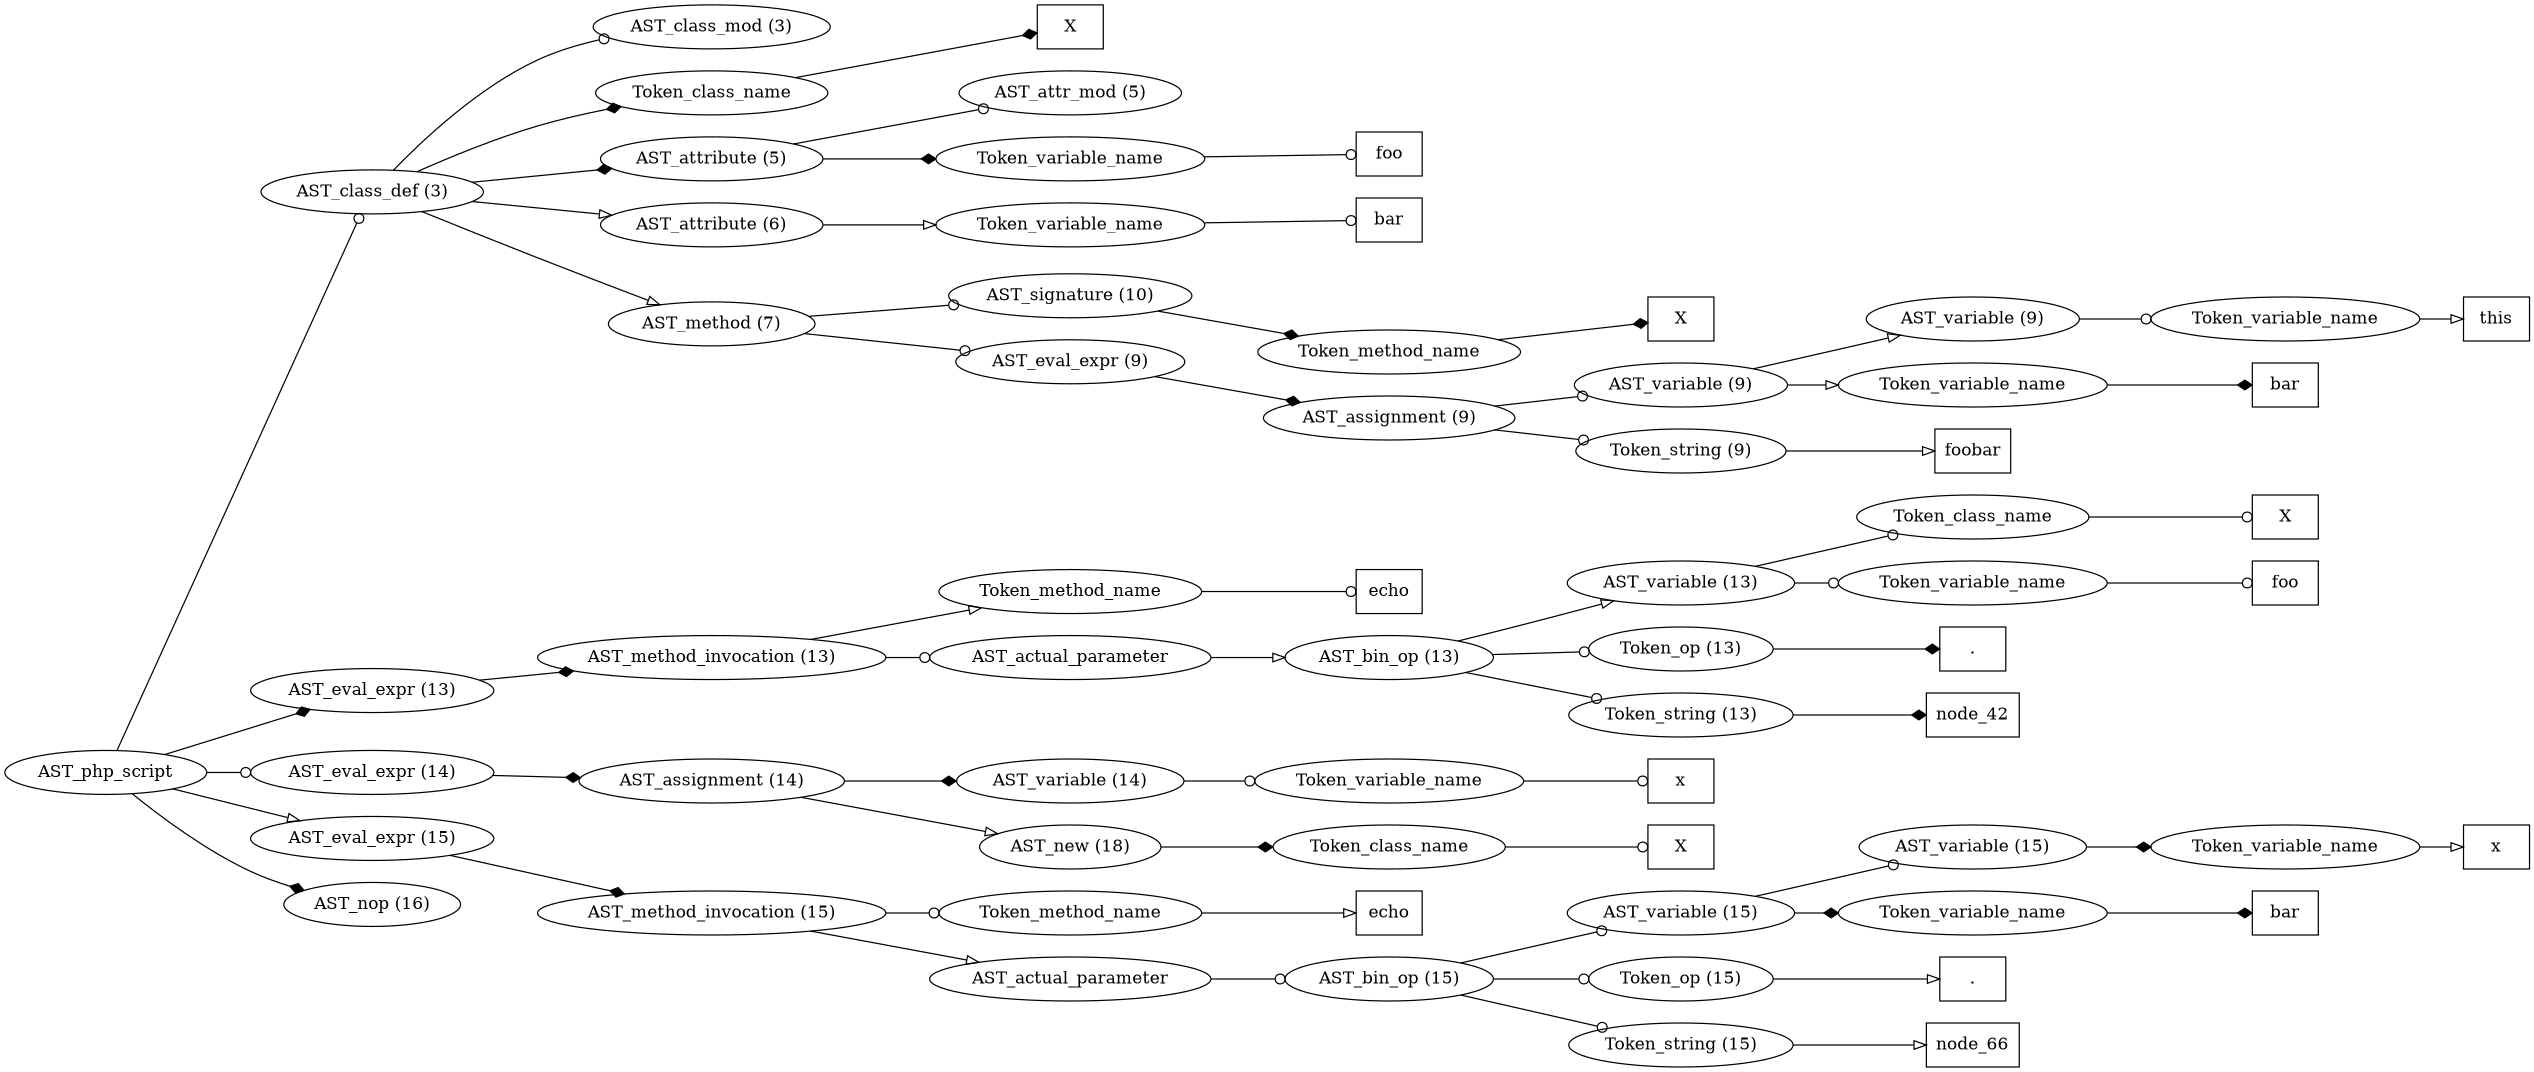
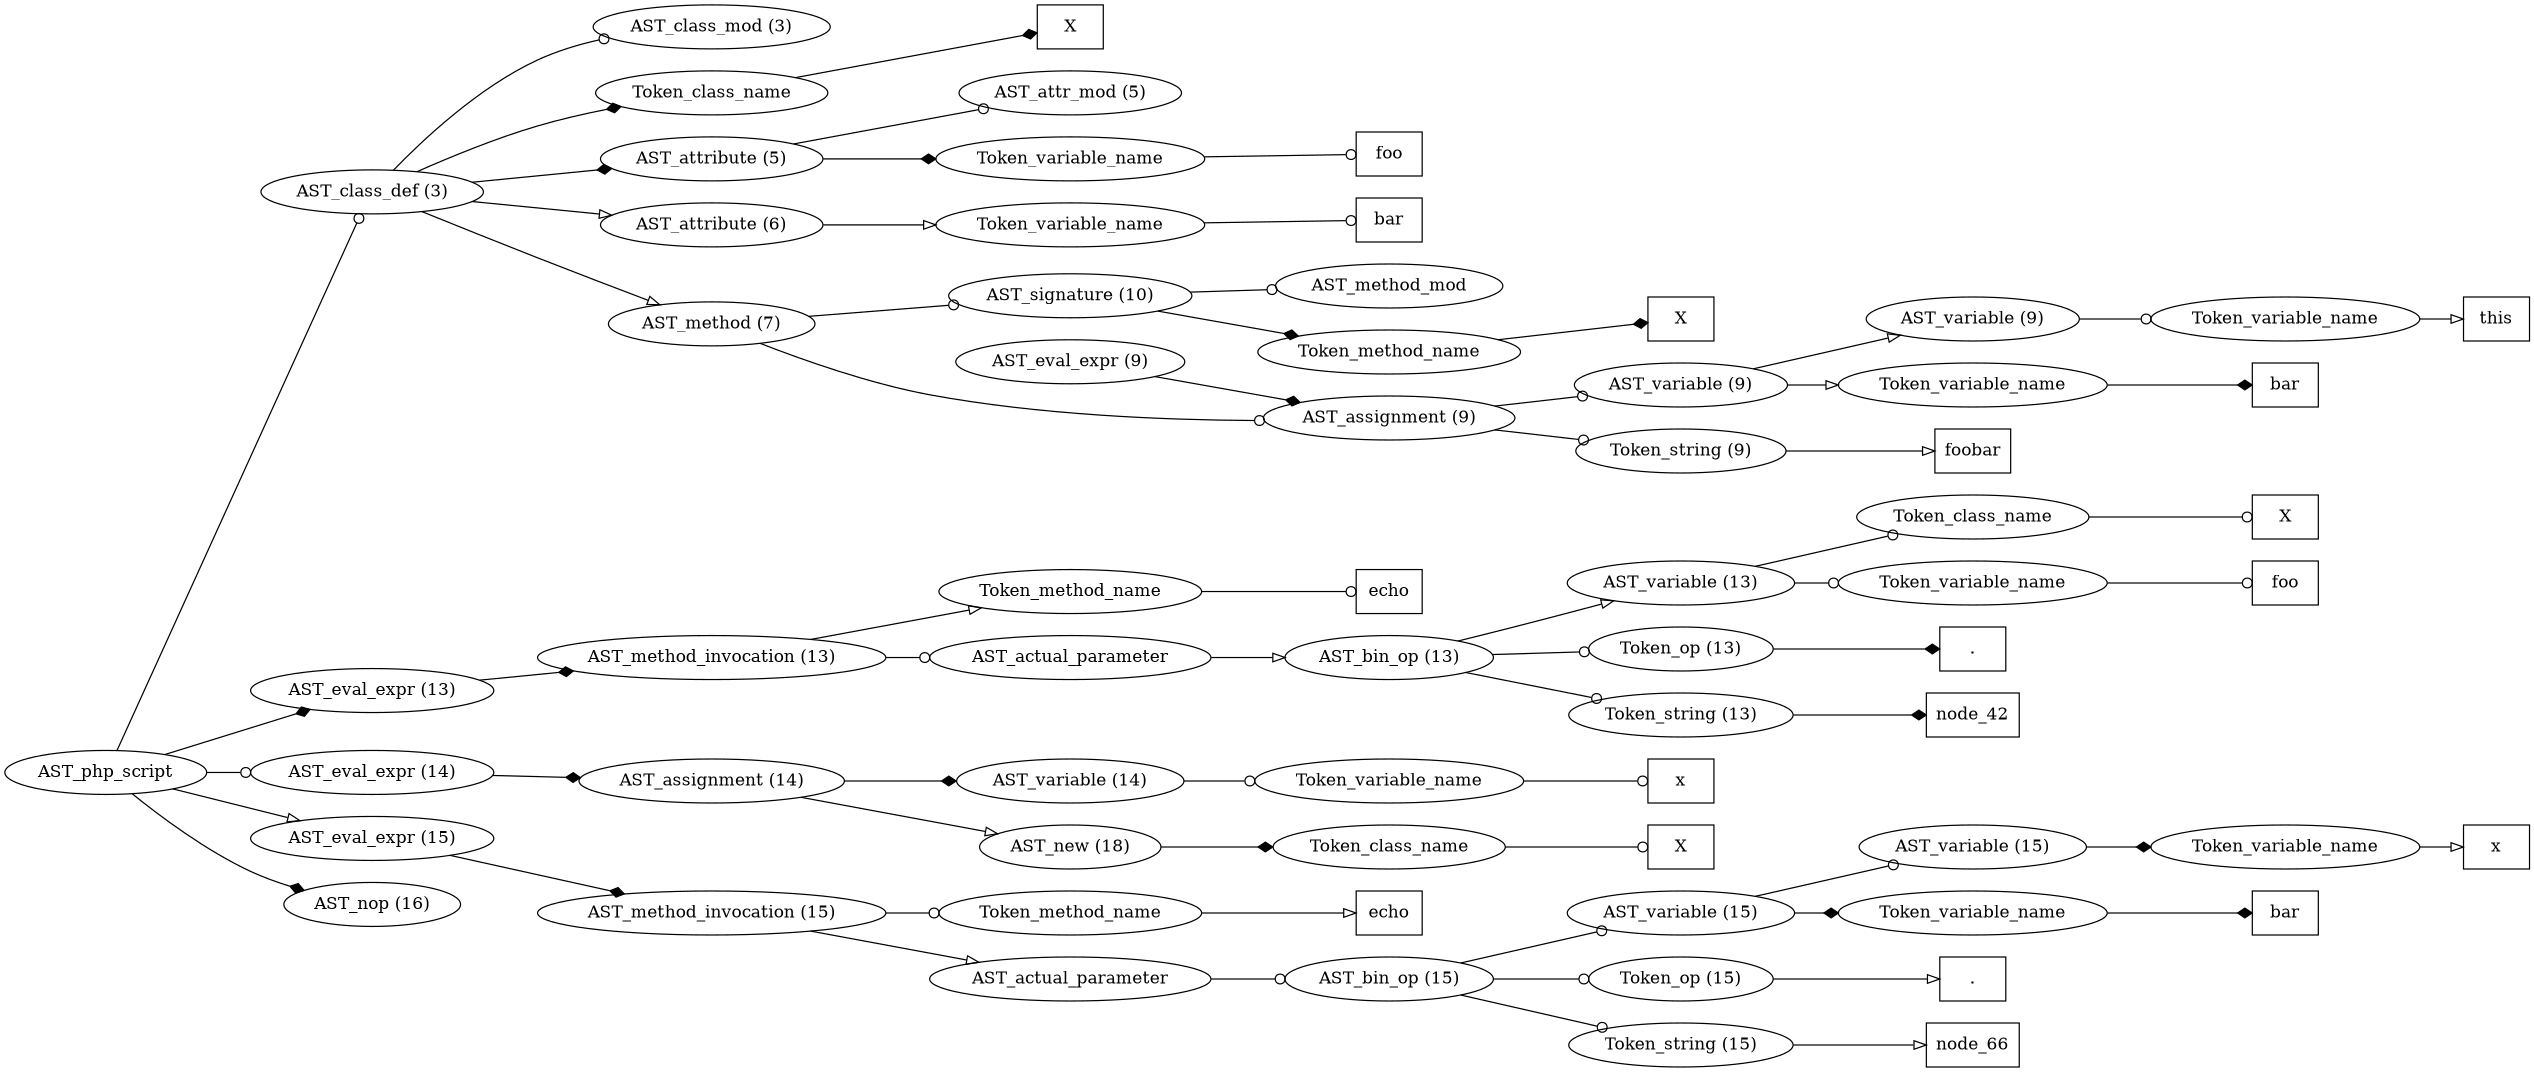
  digraph {
    rankdir=LR
    edge [arrowhead=odot]
    n1 [label=AST_php_script]
    n2 [label="AST_class_def (3)"]
    n3 [label="AST_eval_expr (13)"]
    n4 [label="AST_eval_expr (14)"]
    n5 [label="AST_eval_expr (15)"]
    n6 [label="AST_nop (16)"]
    n7 [label="AST_class_mod (3)"]
    n8 [label=Token_class_name]
    n9 [label="AST_attribute (5)"]
    n10 [label="AST_attribute (6)"]
    n11 [label="AST_method (7)"]
    n12 [label="AST_method_invocation (13)"]
    n13 [label="AST_assignment (14)"]
    n14 [label="AST_method_invocation (15)"]
    n15 [label=X shape=box]
    n16 [label="AST_attr_mod (5)"]
    n17 [label=Token_variable_name]
    n18 [label=Token_variable_name]
    n19 [label="AST_signature (10)"]
    n20 [label="AST_eval_expr (9)"]
    n21 [label=foo shape=box]
    n22 [label=bar shape=box]
+   n23 [label=AST_method_mod]
    n24 [label=Token_method_name]
    n25 [label="AST_assignment (9)"]
    n26 [label=X shape=box]
    n27 [label="AST_variable (9)"]
    n28 [label="Token_string (9)"]
    n29 [label="AST_variable (9)"]
    n30 [label=Token_variable_name]
    n31 [label=foobar shape=box]
    n32 [label=Token_variable_name]
    n33 [label=bar shape=box]
    n34 [label=this shape=box]
    n35 [label=Token_method_name]
    n36 [label=AST_actual_parameter]
    n37 [label=echo shape=box]
    n38 [label="AST_bin_op (13)"]
    n39 [label="AST_variable (13)"]
    n40 [label="Token_op (13)"]
    n41 [label="Token_string (13)"]
    n42 [label=Token_class_name]
    n43 [label=Token_variable_name]
    n44 [label="." shape=box]
    node_42 [shape=box]
    n46 [label=X shape=box]
    n47 [label=foo shape=box]
    n48 [label="AST_variable (14)"]
    n49 [label="AST_new (18)"]
    n50 [label=Token_variable_name]
    n51 [label=Token_class_name]
    n52 [label=x shape=box]
    n53 [label=X shape=box]
    n54 [label=Token_method_name]
    n55 [label=AST_actual_parameter]
    n56 [label=echo shape=box]
    n57 [label="AST_bin_op (15)"]
    n58 [label="AST_variable (15)"]
    n59 [label="Token_op (15)"]
    n60 [label="Token_string (15)"]
    n61 [label="AST_variable (15)"]
    n62 [label=Token_variable_name]
    n63 [label="." shape=box]
    node_66 [shape=box]
    n65 [label=Token_variable_name]
    n66 [label=bar shape=box]
    n67 [label=x shape=box]
    n1 -> n2
    n1 -> n3 [arrowhead=diamond]
    n1 -> n4
    n1 -> n5 [arrowhead=onormal]
    n1 -> n6 [arrowhead=diamond]
    n2 -> n7
    n2 -> n8 [arrowhead=diamond]
    n2 -> n9 [arrowhead=diamond]
    n2 -> n10 [arrowhead=onormal]
    n2 -> n11 [arrowhead=onormal]
    n3 -> n12 [arrowhead=diamond]
    n4 -> n13 [arrowhead=diamond]
    n5 -> n14 [arrowhead=diamond]
    n8 -> n15 [arrowhead=diamond]
    n9 -> n16
    n9 -> n17 [arrowhead=diamond]
    n10 -> n18 [arrowhead=onormal]
    n11 -> n19
-   n11 -> n20
+   n11 -> n25
    n12 -> n35 [arrowhead=onormal]
    n12 -> n36
    n13 -> n48 [arrowhead=diamond]
    n13 -> n49 [arrowhead=onormal]
    n14 -> n54
    n14 -> n55 [arrowhead=onormal]
    n17 -> n21
    n18 -> n22
+   n19 -> n23
    n19 -> n24 [arrowhead=diamond]
    n20 -> n25 [arrowhead=diamond]
    n24 -> n26 [arrowhead=diamond]
    n25 -> n27
    n25 -> n28
    n27 -> n29 [arrowhead=onormal]
    n27 -> n30 [arrowhead=onormal]
    n28 -> n31 [arrowhead=onormal]
    n29 -> n32
    n30 -> n33 [arrowhead=diamond]
    n32 -> n34 [arrowhead=onormal]
    n35 -> n37
    n36 -> n38 [arrowhead=onormal]
    n38 -> n39 [arrowhead=onormal]
    n38 -> n40
    n38 -> n41
    n39 -> n42
    n39 -> n43
    n40 -> n44 [arrowhead=diamond]
    n41 -> node_42 [arrowhead=diamond]
    n42 -> n46
    n43 -> n47
    n48 -> n50
    n49 -> n51 [arrowhead=diamond]
    n50 -> n52
    n51 -> n53
    n54 -> n56 [arrowhead=onormal]
    n55 -> n57
    n57 -> n58
    n57 -> n59
    n57 -> n60
    n58 -> n61
    n58 -> n62 [arrowhead=diamond]
    n59 -> n63 [arrowhead=onormal]
    n60 -> node_66 [arrowhead=onormal]
    n61 -> n65 [arrowhead=diamond]
    n62 -> n66 [arrowhead=diamond]
    n65 -> n67 [arrowhead=onormal]
  }
